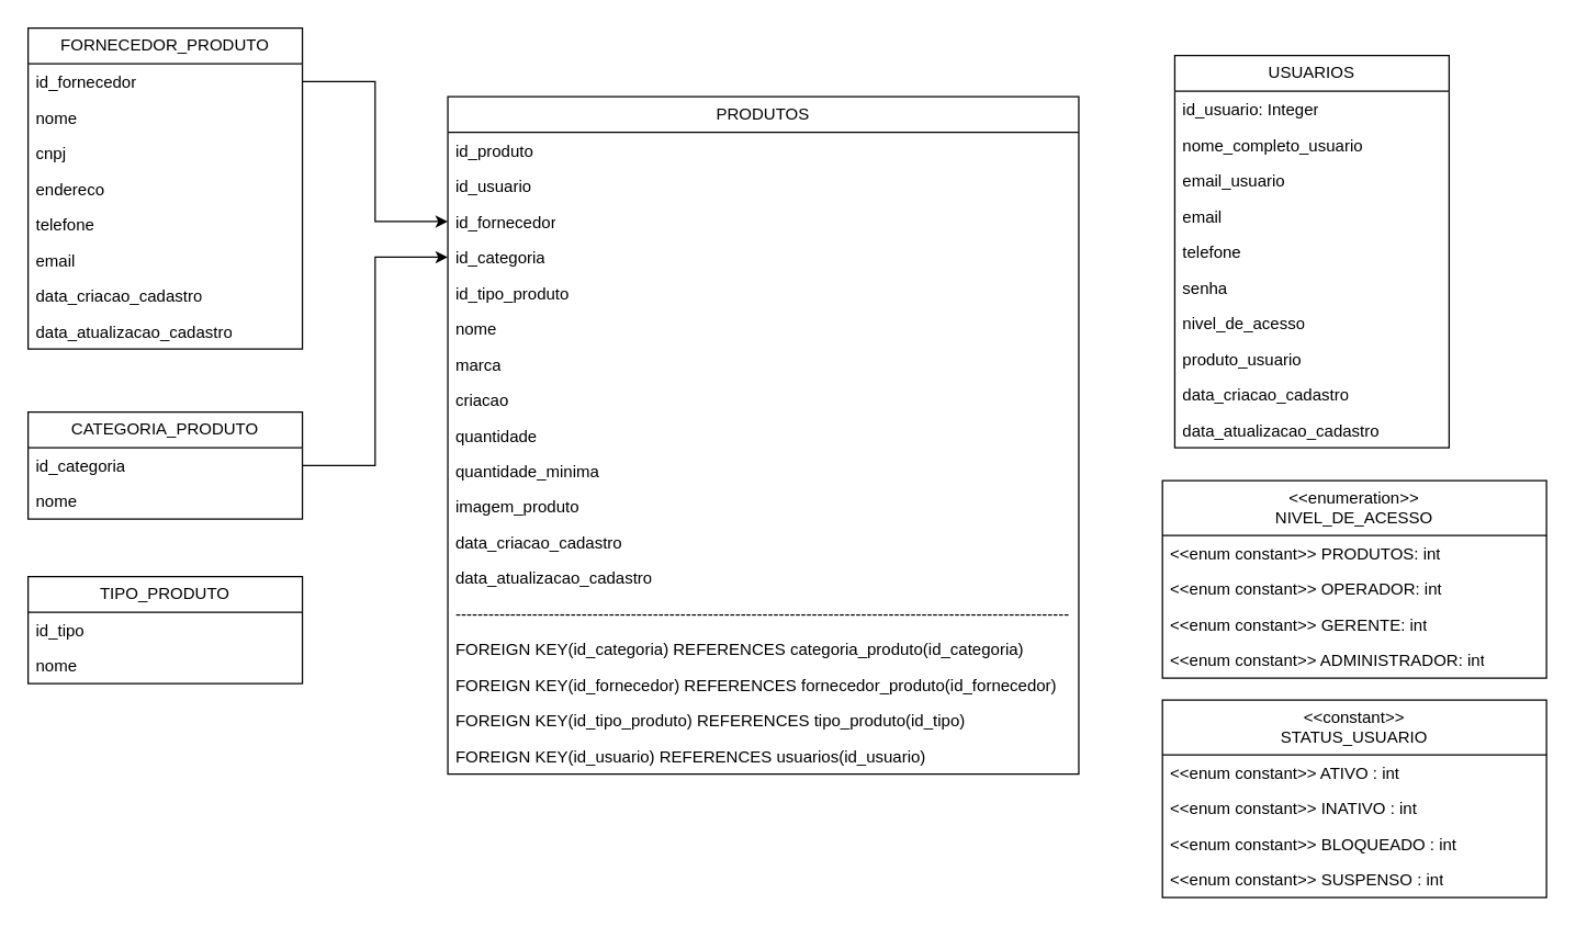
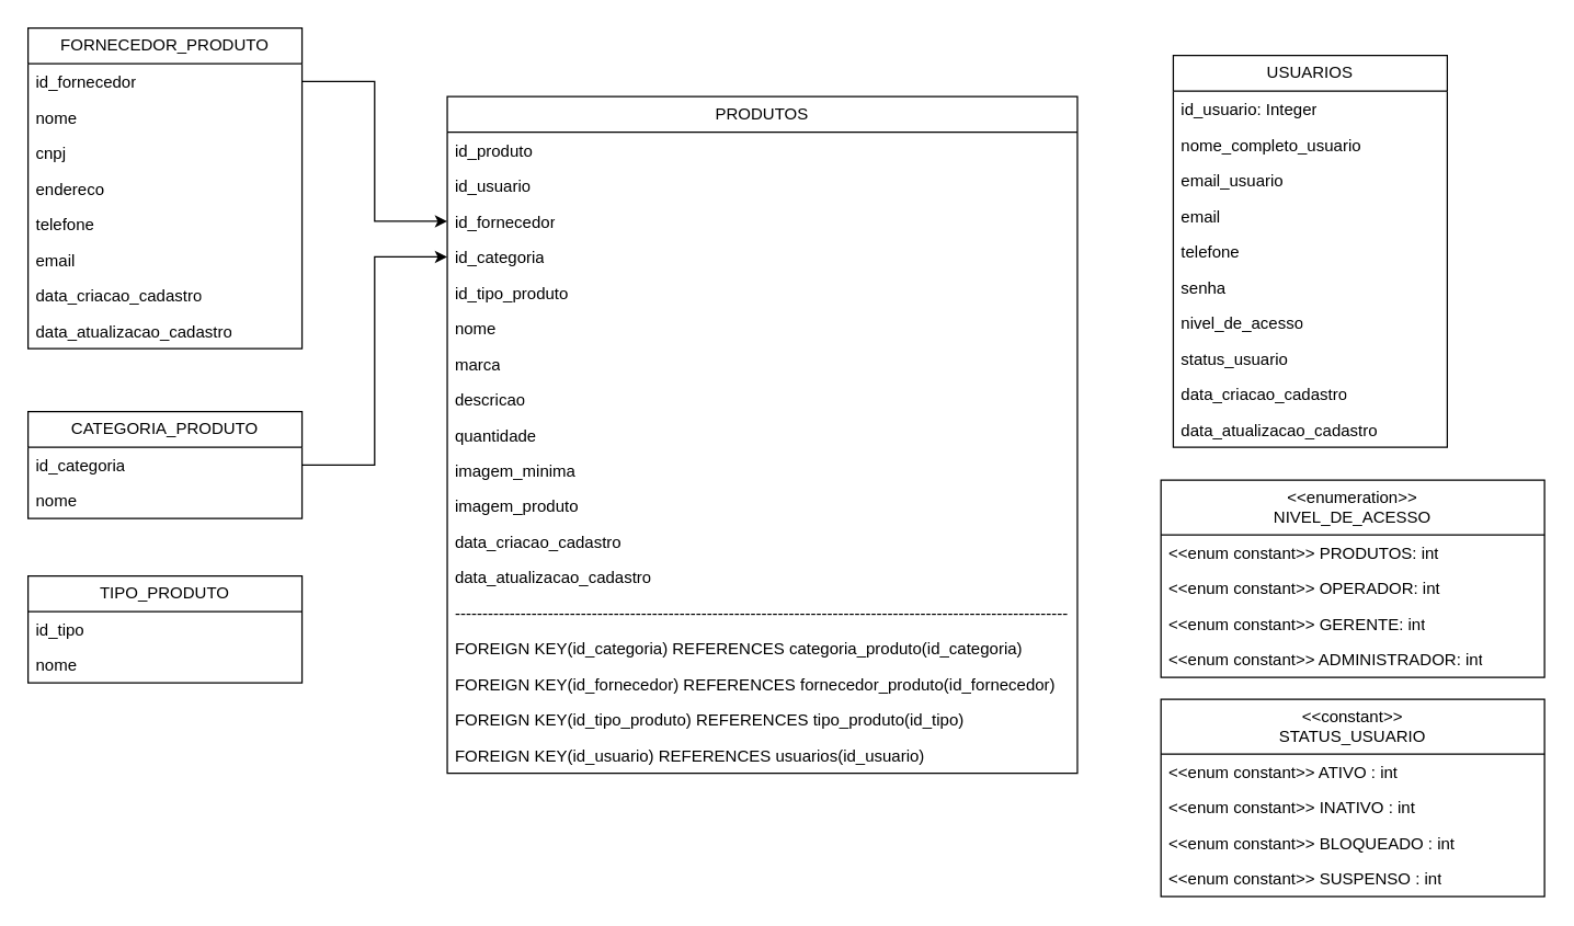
  <mxCell id="0" />
  <mxCell id="1" parent="0" />
  <mxCell id="2" value="FORNECEDOR_PRODUTO" style="swimlane;fontStyle=0;childLayout=stackLayout;horizontal=1;startSize=26;fillColor=none;horizontalStack=0;resizeParent=1;resizeParentMax=0;resizeLast=0;collapsible=1;marginBottom=0;whiteSpace=wrap;html=1;" parent="1" vertex="1"><mxGeometry x="20" y="20" width="200" height="234" as="geometry" /></mxCell>
  <mxCell id="3" value="id_fornecedor" style="text;strokeColor=none;fillColor=none;align=left;verticalAlign=top;spacingLeft=4;spacingRight=4;overflow=hidden;rotatable=0;points=[[0,0.5],[1,0.5]];portConstraint=eastwest;whiteSpace=wrap;html=1;" parent="2" vertex="1"><mxGeometry y="26" width="200" height="26" as="geometry" /></mxCell>
  <mxCell id="4" value="nome" style="text;strokeColor=none;fillColor=none;align=left;verticalAlign=top;spacingLeft=4;spacingRight=4;overflow=hidden;rotatable=0;points=[[0,0.5],[1,0.5]];portConstraint=eastwest;whiteSpace=wrap;html=1;" parent="2" vertex="1"><mxGeometry y="52" width="200" height="26" as="geometry" /></mxCell>
  <mxCell id="5" value="cnpj" style="text;strokeColor=none;fillColor=none;align=left;verticalAlign=top;spacingLeft=4;spacingRight=4;overflow=hidden;rotatable=0;points=[[0,0.5],[1,0.5]];portConstraint=eastwest;whiteSpace=wrap;html=1;" parent="2" vertex="1"><mxGeometry y="78" width="200" height="26" as="geometry" /></mxCell>
  <mxCell id="6" value="endereco" style="text;strokeColor=none;fillColor=none;align=left;verticalAlign=top;spacingLeft=4;spacingRight=4;overflow=hidden;rotatable=0;points=[[0,0.5],[1,0.5]];portConstraint=eastwest;whiteSpace=wrap;html=1;" parent="2" vertex="1"><mxGeometry y="104" width="200" height="26" as="geometry" /></mxCell>
  <mxCell id="7" value="telefone" style="text;strokeColor=none;fillColor=none;align=left;verticalAlign=top;spacingLeft=4;spacingRight=4;overflow=hidden;rotatable=0;points=[[0,0.5],[1,0.5]];portConstraint=eastwest;whiteSpace=wrap;html=1;" parent="2" vertex="1"><mxGeometry y="130" width="200" height="26" as="geometry" /></mxCell>
  <mxCell id="8" value="email" style="text;strokeColor=none;fillColor=none;align=left;verticalAlign=top;spacingLeft=4;spacingRight=4;overflow=hidden;rotatable=0;points=[[0,0.5],[1,0.5]];portConstraint=eastwest;whiteSpace=wrap;html=1;" parent="2" vertex="1"><mxGeometry y="156" width="200" height="26" as="geometry" /></mxCell>
  <mxCell id="9" value="data_criacao_cadastro" style="text;strokeColor=none;fillColor=none;align=left;verticalAlign=top;spacingLeft=4;spacingRight=4;overflow=hidden;rotatable=0;points=[[0,0.5],[1,0.5]];portConstraint=eastwest;whiteSpace=wrap;html=1;" parent="2" vertex="1"><mxGeometry y="182" width="200" height="26" as="geometry" /></mxCell>
  <mxCell id="10" value="data_atualizacao_cadastro" style="text;strokeColor=none;fillColor=none;align=left;verticalAlign=top;spacingLeft=4;spacingRight=4;overflow=hidden;rotatable=0;points=[[0,0.5],[1,0.5]];portConstraint=eastwest;whiteSpace=wrap;html=1;" parent="2" vertex="1"><mxGeometry y="208" width="200" height="26" as="geometry" /></mxCell>
  <mxCell id="11" value="CATEGORIA_PRODUTO" style="swimlane;fontStyle=0;childLayout=stackLayout;horizontal=1;startSize=26;fillColor=none;horizontalStack=0;resizeParent=1;resizeParentMax=0;resizeLast=0;collapsible=1;marginBottom=0;whiteSpace=wrap;html=1;" parent="1" vertex="1"><mxGeometry x="20" y="300" width="200" height="78" as="geometry" /></mxCell>
  <mxCell id="12" value="id_categoria" style="text;strokeColor=none;fillColor=none;align=left;verticalAlign=top;spacingLeft=4;spacingRight=4;overflow=hidden;rotatable=0;points=[[0,0.5],[1,0.5]];portConstraint=eastwest;whiteSpace=wrap;html=1;" parent="11" vertex="1"><mxGeometry y="26" width="200" height="26" as="geometry" /></mxCell>
  <mxCell id="13" value="nome" style="text;strokeColor=none;fillColor=none;align=left;verticalAlign=top;spacingLeft=4;spacingRight=4;overflow=hidden;rotatable=0;points=[[0,0.5],[1,0.5]];portConstraint=eastwest;whiteSpace=wrap;html=1;" parent="11" vertex="1"><mxGeometry y="52" width="200" height="26" as="geometry" /></mxCell>
  <mxCell id="14" value="USUARIOS" style="swimlane;fontStyle=0;childLayout=stackLayout;horizontal=1;startSize=26;fillColor=none;horizontalStack=0;resizeParent=1;resizeParentMax=0;resizeLast=0;collapsible=1;marginBottom=0;whiteSpace=wrap;html=1;" parent="1" vertex="1"><mxGeometry x="856" y="40" width="200" height="286" as="geometry" /></mxCell>
  <mxCell id="15" value="id_usuario: Integer" style="text;strokeColor=none;fillColor=none;align=left;verticalAlign=top;spacingLeft=4;spacingRight=4;overflow=hidden;rotatable=0;points=[[0,0.5],[1,0.5]];portConstraint=eastwest;whiteSpace=wrap;html=1;" parent="14" vertex="1"><mxGeometry y="26" width="200" height="26" as="geometry" /></mxCell>
  <mxCell id="16" value="nome_completo_usuario" style="text;strokeColor=none;fillColor=none;align=left;verticalAlign=top;spacingLeft=4;spacingRight=4;overflow=hidden;rotatable=0;points=[[0,0.5],[1,0.5]];portConstraint=eastwest;whiteSpace=wrap;html=1;" parent="14" vertex="1"><mxGeometry y="52" width="200" height="26" as="geometry" /></mxCell>
  <mxCell id="17" value="email_usuario" style="text;strokeColor=none;fillColor=none;align=left;verticalAlign=top;spacingLeft=4;spacingRight=4;overflow=hidden;rotatable=0;points=[[0,0.5],[1,0.5]];portConstraint=eastwest;whiteSpace=wrap;html=1;" parent="14" vertex="1"><mxGeometry y="78" width="200" height="26" as="geometry" /></mxCell>
  <mxCell id="18" value="email" style="text;strokeColor=none;fillColor=none;align=left;verticalAlign=top;spacingLeft=4;spacingRight=4;overflow=hidden;rotatable=0;points=[[0,0.5],[1,0.5]];portConstraint=eastwest;whiteSpace=wrap;html=1;" parent="14" vertex="1"><mxGeometry y="104" width="200" height="26" as="geometry" /></mxCell>
  <mxCell id="19" value="telefone" style="text;strokeColor=none;fillColor=none;align=left;verticalAlign=top;spacingLeft=4;spacingRight=4;overflow=hidden;rotatable=0;points=[[0,0.5],[1,0.5]];portConstraint=eastwest;whiteSpace=wrap;html=1;" parent="14" vertex="1"><mxGeometry y="130" width="200" height="26" as="geometry" /></mxCell>
  <mxCell id="20" value="senha" style="text;strokeColor=none;fillColor=none;align=left;verticalAlign=top;spacingLeft=4;spacingRight=4;overflow=hidden;rotatable=0;points=[[0,0.5],[1,0.5]];portConstraint=eastwest;whiteSpace=wrap;html=1;" parent="14" vertex="1"><mxGeometry y="156" width="200" height="26" as="geometry" /></mxCell>
  <mxCell id="21" value="nivel_de_acesso" style="text;strokeColor=none;fillColor=none;align=left;verticalAlign=top;spacingLeft=4;spacingRight=4;overflow=hidden;rotatable=0;points=[[0,0.5],[1,0.5]];portConstraint=eastwest;whiteSpace=wrap;html=1;" parent="14" vertex="1"><mxGeometry y="182" width="200" height="26" as="geometry" /></mxCell>
- <mxCell id="22" value="produto_usuario" style="text;strokeColor=none;fillColor=none;align=left;verticalAlign=top;spacingLeft=4;spacingRight=4;overflow=hidden;rotatable=0;points=[[0,0.5],[1,0.5]];portConstraint=eastwest;whiteSpace=wrap;html=1;" parent="14" vertex="1"><mxGeometry y="208" width="200" height="26" as="geometry" /></mxCell>
+ <mxCell id="22" value="status_usuario" style="text;strokeColor=none;fillColor=none;align=left;verticalAlign=top;spacingLeft=4;spacingRight=4;overflow=hidden;rotatable=0;points=[[0,0.5],[1,0.5]];portConstraint=eastwest;whiteSpace=wrap;html=1;" parent="14" vertex="1"><mxGeometry y="208" width="200" height="26" as="geometry" /></mxCell>
  <mxCell id="23" value="data_criacao_cadastro" style="text;strokeColor=none;fillColor=none;align=left;verticalAlign=top;spacingLeft=4;spacingRight=4;overflow=hidden;rotatable=0;points=[[0,0.5],[1,0.5]];portConstraint=eastwest;whiteSpace=wrap;html=1;" parent="14" vertex="1"><mxGeometry y="234" width="200" height="26" as="geometry" /></mxCell>
  <mxCell id="24" value="data_atualizacao_cadastro" style="text;strokeColor=none;fillColor=none;align=left;verticalAlign=top;spacingLeft=4;spacingRight=4;overflow=hidden;rotatable=0;points=[[0,0.5],[1,0.5]];portConstraint=eastwest;whiteSpace=wrap;html=1;" parent="14" vertex="1"><mxGeometry y="260" width="200" height="26" as="geometry" /></mxCell>
  <mxCell id="25" value="PRODUTOS" style="swimlane;fontStyle=0;childLayout=stackLayout;horizontal=1;startSize=26;fillColor=none;horizontalStack=0;resizeParent=1;resizeParentMax=0;resizeLast=0;collapsible=1;marginBottom=0;whiteSpace=wrap;html=1;" parent="1" vertex="1"><mxGeometry x="326" y="70" width="460" height="494" as="geometry" /></mxCell>
  <mxCell id="26" value="id_produto" style="text;strokeColor=none;fillColor=none;align=left;verticalAlign=top;spacingLeft=4;spacingRight=4;overflow=hidden;rotatable=0;points=[[0,0.5],[1,0.5]];portConstraint=eastwest;whiteSpace=wrap;html=1;" parent="25" vertex="1"><mxGeometry y="26" width="460" height="26" as="geometry" /></mxCell>
  <mxCell id="27" value="id_usuario" style="text;strokeColor=none;fillColor=none;align=left;verticalAlign=top;spacingLeft=4;spacingRight=4;overflow=hidden;rotatable=0;points=[[0,0.5],[1,0.5]];portConstraint=eastwest;whiteSpace=wrap;html=1;" parent="25" vertex="1"><mxGeometry y="52" width="460" height="26" as="geometry" /></mxCell>
  <mxCell id="28" value="id_fornecedor" style="text;strokeColor=none;fillColor=none;align=left;verticalAlign=top;spacingLeft=4;spacingRight=4;overflow=hidden;rotatable=0;points=[[0,0.5],[1,0.5]];portConstraint=eastwest;whiteSpace=wrap;html=1;" parent="25" vertex="1"><mxGeometry y="78" width="460" height="26" as="geometry" /></mxCell>
  <mxCell id="29" value="id_categoria" style="text;strokeColor=none;fillColor=none;align=left;verticalAlign=top;spacingLeft=4;spacingRight=4;overflow=hidden;rotatable=0;points=[[0,0.5],[1,0.5]];portConstraint=eastwest;whiteSpace=wrap;html=1;" parent="25" vertex="1"><mxGeometry y="104" width="460" height="26" as="geometry" /></mxCell>
  <mxCell id="30" value="id_tipo_produto" style="text;strokeColor=none;fillColor=none;align=left;verticalAlign=top;spacingLeft=4;spacingRight=4;overflow=hidden;rotatable=0;points=[[0,0.5],[1,0.5]];portConstraint=eastwest;whiteSpace=wrap;html=1;" parent="25" vertex="1"><mxGeometry y="130" width="460" height="26" as="geometry" /></mxCell>
  <mxCell id="31" value="nome" style="text;strokeColor=none;fillColor=none;align=left;verticalAlign=top;spacingLeft=4;spacingRight=4;overflow=hidden;rotatable=0;points=[[0,0.5],[1,0.5]];portConstraint=eastwest;whiteSpace=wrap;html=1;" parent="25" vertex="1"><mxGeometry y="156" width="460" height="26" as="geometry" /></mxCell>
  <mxCell id="32" value="marca" style="text;strokeColor=none;fillColor=none;align=left;verticalAlign=top;spacingLeft=4;spacingRight=4;overflow=hidden;rotatable=0;points=[[0,0.5],[1,0.5]];portConstraint=eastwest;whiteSpace=wrap;html=1;" parent="25" vertex="1"><mxGeometry y="182" width="460" height="26" as="geometry" /></mxCell>
- <mxCell id="33" value="criacao" style="text;strokeColor=none;fillColor=none;align=left;verticalAlign=top;spacingLeft=4;spacingRight=4;overflow=hidden;rotatable=0;points=[[0,0.5],[1,0.5]];portConstraint=eastwest;whiteSpace=wrap;html=1;" parent="25" vertex="1"><mxGeometry y="208" width="460" height="26" as="geometry" /></mxCell>
+ <mxCell id="33" value="descricao" style="text;strokeColor=none;fillColor=none;align=left;verticalAlign=top;spacingLeft=4;spacingRight=4;overflow=hidden;rotatable=0;points=[[0,0.5],[1,0.5]];portConstraint=eastwest;whiteSpace=wrap;html=1;" parent="25" vertex="1"><mxGeometry y="208" width="460" height="26" as="geometry" /></mxCell>
  <mxCell id="34" value="quantidade" style="text;strokeColor=none;fillColor=none;align=left;verticalAlign=top;spacingLeft=4;spacingRight=4;overflow=hidden;rotatable=0;points=[[0,0.5],[1,0.5]];portConstraint=eastwest;whiteSpace=wrap;html=1;" parent="25" vertex="1"><mxGeometry y="234" width="460" height="26" as="geometry" /></mxCell>
- <mxCell id="35" value="quantidade_minima" style="text;strokeColor=none;fillColor=none;align=left;verticalAlign=top;spacingLeft=4;spacingRight=4;overflow=hidden;rotatable=0;points=[[0,0.5],[1,0.5]];portConstraint=eastwest;whiteSpace=wrap;html=1;" parent="25" vertex="1"><mxGeometry y="260" width="460" height="26" as="geometry" /></mxCell>
+ <mxCell id="35" value="imagem_minima" style="text;strokeColor=none;fillColor=none;align=left;verticalAlign=top;spacingLeft=4;spacingRight=4;overflow=hidden;rotatable=0;points=[[0,0.5],[1,0.5]];portConstraint=eastwest;whiteSpace=wrap;html=1;" parent="25" vertex="1"><mxGeometry y="260" width="460" height="26" as="geometry" /></mxCell>
  <mxCell id="36" value="imagem_produto" style="text;strokeColor=none;fillColor=none;align=left;verticalAlign=top;spacingLeft=4;spacingRight=4;overflow=hidden;rotatable=0;points=[[0,0.5],[1,0.5]];portConstraint=eastwest;whiteSpace=wrap;html=1;" parent="25" vertex="1"><mxGeometry y="286" width="460" height="26" as="geometry" /></mxCell>
  <mxCell id="37" value="data_criacao_cadastro" style="text;strokeColor=none;fillColor=none;align=left;verticalAlign=top;spacingLeft=4;spacingRight=4;overflow=hidden;rotatable=0;points=[[0,0.5],[1,0.5]];portConstraint=eastwest;whiteSpace=wrap;html=1;" parent="25" vertex="1"><mxGeometry y="312" width="460" height="26" as="geometry" /></mxCell>
  <mxCell id="38" value="data_atualizacao_cadastro" style="text;strokeColor=none;fillColor=none;align=left;verticalAlign=top;spacingLeft=4;spacingRight=4;overflow=hidden;rotatable=0;points=[[0,0.5],[1,0.5]];portConstraint=eastwest;whiteSpace=wrap;html=1;" parent="25" vertex="1"><mxGeometry y="338" width="460" height="26" as="geometry" /></mxCell>
  <mxCell id="39" value="----------------------------------------------------------------------------------------------------------------" style="text;strokeColor=none;fillColor=none;align=left;verticalAlign=top;spacingLeft=4;spacingRight=4;overflow=hidden;rotatable=0;points=[[0,0.5],[1,0.5]];portConstraint=eastwest;whiteSpace=wrap;html=1;" parent="25" vertex="1"><mxGeometry y="364" width="460" height="26" as="geometry" /></mxCell>
  <mxCell id="40" value="FOREIGN KEY(id_categoria) REFERENCES categoria_produto(id_categoria)" style="text;strokeColor=none;fillColor=none;align=left;verticalAlign=top;spacingLeft=4;spacingRight=4;overflow=hidden;rotatable=0;points=[[0,0.5],[1,0.5]];portConstraint=eastwest;whiteSpace=wrap;html=1;" parent="25" vertex="1"><mxGeometry y="390" width="460" height="26" as="geometry" /></mxCell>
  <mxCell id="41" value="FOREIGN KEY(id_fornecedor) REFERENCES fornecedor_produto(id_fornecedor)" style="text;strokeColor=none;fillColor=none;align=left;verticalAlign=top;spacingLeft=4;spacingRight=4;overflow=hidden;rotatable=0;points=[[0,0.5],[1,0.5]];portConstraint=eastwest;whiteSpace=wrap;html=1;" parent="25" vertex="1"><mxGeometry y="416" width="460" height="26" as="geometry" /></mxCell>
  <mxCell id="42" value="FOREIGN KEY(id_tipo_produto) REFERENCES tipo_produto(id_tipo)" style="text;strokeColor=none;fillColor=none;align=left;verticalAlign=top;spacingLeft=4;spacingRight=4;overflow=hidden;rotatable=0;points=[[0,0.5],[1,0.5]];portConstraint=eastwest;whiteSpace=wrap;html=1;" parent="25" vertex="1"><mxGeometry y="442" width="460" height="26" as="geometry" /></mxCell>
  <mxCell id="43" value="FOREIGN KEY(id_usuario) REFERENCES usuarios(id_usuario)" style="text;strokeColor=none;fillColor=none;align=left;verticalAlign=top;spacingLeft=4;spacingRight=4;overflow=hidden;rotatable=0;points=[[0,0.5],[1,0.5]];portConstraint=eastwest;whiteSpace=wrap;html=1;" parent="25" vertex="1"><mxGeometry y="468" width="460" height="26" as="geometry" /></mxCell>
  <mxCell id="44" value="&lt;div&gt;&lt;br&gt;&lt;/div&gt;&lt;div&gt;&amp;lt;&amp;lt;enumeration&amp;gt;&amp;gt;&lt;/div&gt;NIVEL_DE_ACESSO&lt;div&gt;&lt;br&gt;&lt;/div&gt;" style="swimlane;fontStyle=0;childLayout=stackLayout;horizontal=1;startSize=40;fillColor=none;horizontalStack=0;resizeParent=1;resizeParentMax=0;resizeLast=0;collapsible=1;marginBottom=0;whiteSpace=wrap;html=1;" parent="1" vertex="1"><mxGeometry x="847" y="350" width="280" height="144" as="geometry" /></mxCell>
  <mxCell id="45" value="&amp;lt;&amp;lt;enum constant&amp;gt;&amp;gt; PRODUTOS: int" style="text;strokeColor=none;fillColor=none;align=left;verticalAlign=top;spacingLeft=4;spacingRight=4;overflow=hidden;rotatable=0;points=[[0,0.5],[1,0.5]];portConstraint=eastwest;whiteSpace=wrap;html=1;" parent="44" vertex="1"><mxGeometry y="40" width="280" height="26" as="geometry" /></mxCell>
  <mxCell id="46" value="&amp;lt;&amp;lt;enum constant&amp;gt;&amp;gt; OPERADOR: int" style="text;strokeColor=none;fillColor=none;align=left;verticalAlign=top;spacingLeft=4;spacingRight=4;overflow=hidden;rotatable=0;points=[[0,0.5],[1,0.5]];portConstraint=eastwest;whiteSpace=wrap;html=1;" parent="44" vertex="1"><mxGeometry y="66" width="280" height="26" as="geometry" /></mxCell>
  <mxCell id="47" value="&amp;lt;&amp;lt;enum constant&amp;gt;&amp;gt; GERENTE: int" style="text;strokeColor=none;fillColor=none;align=left;verticalAlign=top;spacingLeft=4;spacingRight=4;overflow=hidden;rotatable=0;points=[[0,0.5],[1,0.5]];portConstraint=eastwest;whiteSpace=wrap;html=1;" parent="44" vertex="1"><mxGeometry y="92" width="280" height="26" as="geometry" /></mxCell>
  <mxCell id="48" value="&amp;lt;&amp;lt;enum constant&amp;gt;&amp;gt; ADMINISTRADOR: int" style="text;strokeColor=none;fillColor=none;align=left;verticalAlign=top;spacingLeft=4;spacingRight=4;overflow=hidden;rotatable=0;points=[[0,0.5],[1,0.5]];portConstraint=eastwest;whiteSpace=wrap;html=1;" parent="44" vertex="1"><mxGeometry y="118" width="280" height="26" as="geometry" /></mxCell>
  <mxCell id="49" value="TIPO_PRODUTO" style="swimlane;fontStyle=0;childLayout=stackLayout;horizontal=1;startSize=26;fillColor=none;horizontalStack=0;resizeParent=1;resizeParentMax=0;resizeLast=0;collapsible=1;marginBottom=0;whiteSpace=wrap;html=1;" parent="1" vertex="1"><mxGeometry x="20" y="420" width="200" height="78" as="geometry" /></mxCell>
  <mxCell id="50" value="id_tipo" style="text;strokeColor=none;fillColor=none;align=left;verticalAlign=top;spacingLeft=4;spacingRight=4;overflow=hidden;rotatable=0;points=[[0,0.5],[1,0.5]];portConstraint=eastwest;whiteSpace=wrap;html=1;" parent="49" vertex="1"><mxGeometry y="26" width="200" height="26" as="geometry" /></mxCell>
  <mxCell id="51" value="nome" style="text;strokeColor=none;fillColor=none;align=left;verticalAlign=top;spacingLeft=4;spacingRight=4;overflow=hidden;rotatable=0;points=[[0,0.5],[1,0.5]];portConstraint=eastwest;whiteSpace=wrap;html=1;" parent="49" vertex="1"><mxGeometry y="52" width="200" height="26" as="geometry" /></mxCell>
  <mxCell id="52" style="edgeStyle=orthogonalEdgeStyle;rounded=0;orthogonalLoop=1;jettySize=auto;html=1;exitX=1;exitY=0.5;exitDx=0;exitDy=0;entryX=0;entryY=0.5;entryDx=0;entryDy=0;" parent="1" source="3" target="28" edge="1"><mxGeometry relative="1" as="geometry" /></mxCell>
  <mxCell id="53" style="edgeStyle=orthogonalEdgeStyle;rounded=0;orthogonalLoop=1;jettySize=auto;html=1;entryX=0;entryY=0.5;entryDx=0;entryDy=0;" parent="1" source="12" target="29" edge="1"><mxGeometry relative="1" as="geometry" /></mxCell>
  <mxCell id="54" value="&lt;div&gt;&lt;br&gt;&lt;/div&gt;&lt;div&gt;&amp;lt;&amp;lt;constant&amp;gt;&amp;gt;&lt;/div&gt;STATUS_USUARIO&lt;div&gt;&lt;br&gt;&lt;/div&gt;" style="swimlane;fontStyle=0;childLayout=stackLayout;horizontal=1;startSize=40;fillColor=none;horizontalStack=0;resizeParent=1;resizeParentMax=0;resizeLast=0;collapsible=1;marginBottom=0;whiteSpace=wrap;html=1;" parent="1" vertex="1"><mxGeometry x="847" y="510" width="280" height="144" as="geometry" /></mxCell>
  <mxCell id="55" value="&amp;lt;&amp;lt;enum constant&amp;gt;&amp;gt; ATIVO : int" style="text;strokeColor=none;fillColor=none;align=left;verticalAlign=top;spacingLeft=4;spacingRight=4;overflow=hidden;rotatable=0;points=[[0,0.5],[1,0.5]];portConstraint=eastwest;whiteSpace=wrap;html=1;" parent="54" vertex="1"><mxGeometry y="40" width="280" height="26" as="geometry" /></mxCell>
  <mxCell id="56" value="&amp;lt;&amp;lt;enum constant&amp;gt;&amp;gt; INATIVO&amp;nbsp;: int" style="text;strokeColor=none;fillColor=none;align=left;verticalAlign=top;spacingLeft=4;spacingRight=4;overflow=hidden;rotatable=0;points=[[0,0.5],[1,0.5]];portConstraint=eastwest;whiteSpace=wrap;html=1;" parent="54" vertex="1"><mxGeometry y="66" width="280" height="26" as="geometry" /></mxCell>
  <mxCell id="57" value="&amp;lt;&amp;lt;enum constant&amp;gt;&amp;gt; BLOQUEADO&amp;nbsp;: int" style="text;strokeColor=none;fillColor=none;align=left;verticalAlign=top;spacingLeft=4;spacingRight=4;overflow=hidden;rotatable=0;points=[[0,0.5],[1,0.5]];portConstraint=eastwest;whiteSpace=wrap;html=1;" parent="54" vertex="1"><mxGeometry y="92" width="280" height="26" as="geometry" /></mxCell>
  <mxCell id="58" value="&amp;lt;&amp;lt;enum constant&amp;gt;&amp;gt; SUSPENSO&amp;nbsp;: int" style="text;strokeColor=none;fillColor=none;align=left;verticalAlign=top;spacingLeft=4;spacingRight=4;overflow=hidden;rotatable=0;points=[[0,0.5],[1,0.5]];portConstraint=eastwest;whiteSpace=wrap;html=1;" parent="54" vertex="1"><mxGeometry y="118" width="280" height="26" as="geometry" /></mxCell>
